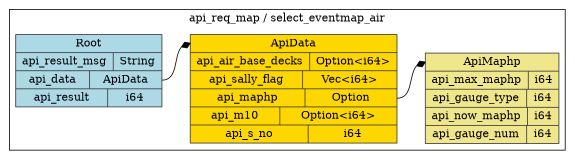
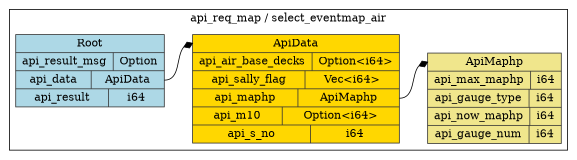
  digraph {
    rankdir=LR
    node [color=gray20 shape=record style="solid,filled"]
    edge [arrowhead=diamond]
    n1 [fillcolor=khaki label="<ApiMaphp> ApiMaphp  | { api_max_maphp | <api_max_maphp> i64 } | { api_gauge_type | <api_gauge_type> i64 } | { api_now_maphp | <api_now_maphp> i64 } | { api_gauge_num | <api_gauge_num> i64 }"]
-   n2 [fillcolor=lightblue label="<Root> Root  | { api_result_msg | <api_result_msg> String } | { api_data | <api_data> ApiData } | { api_result | <api_result> i64 }"]
-   n3 [fillcolor=gold label="<ApiData> ApiData  | { api_air_base_decks | <api_air_base_decks> Option\<i64\> } | { api_sally_flag | <api_sally_flag> Vec\<i64\> } | { api_maphp | <api_maphp> Option } | { api_m10 | <api_m10> Option\<i64\> } | { api_s_no | <api_s_no> i64 }"]
+   n2 [fillcolor=lightblue label="<Root> Root  | { api_result_msg | <api_result_msg> Option } | { api_data | <api_data> ApiData } | { api_result | <api_result> i64 }"]
+   n3 [fillcolor=gold label="<ApiData> ApiData  | { api_air_base_decks | <api_air_base_decks> Option\<i64\> } | { api_sally_flag | <api_sally_flag> Vec\<i64\> } | { api_maphp | <api_maphp> ApiMaphp } | { api_m10 | <api_m10> Option\<i64\> } | { api_s_no | <api_s_no> i64 }"]
    subgraph cluster_1 {
      label="api_req_map / select_eventmap_air"
      n1
      n2
      n3
    }
    n2 -> n3 [headport="ApiData:w" tailport="api_data:e"]
    n3 -> n1 [headport="ApiMaphp:w" tailport="api_maphp:e"]
  }
